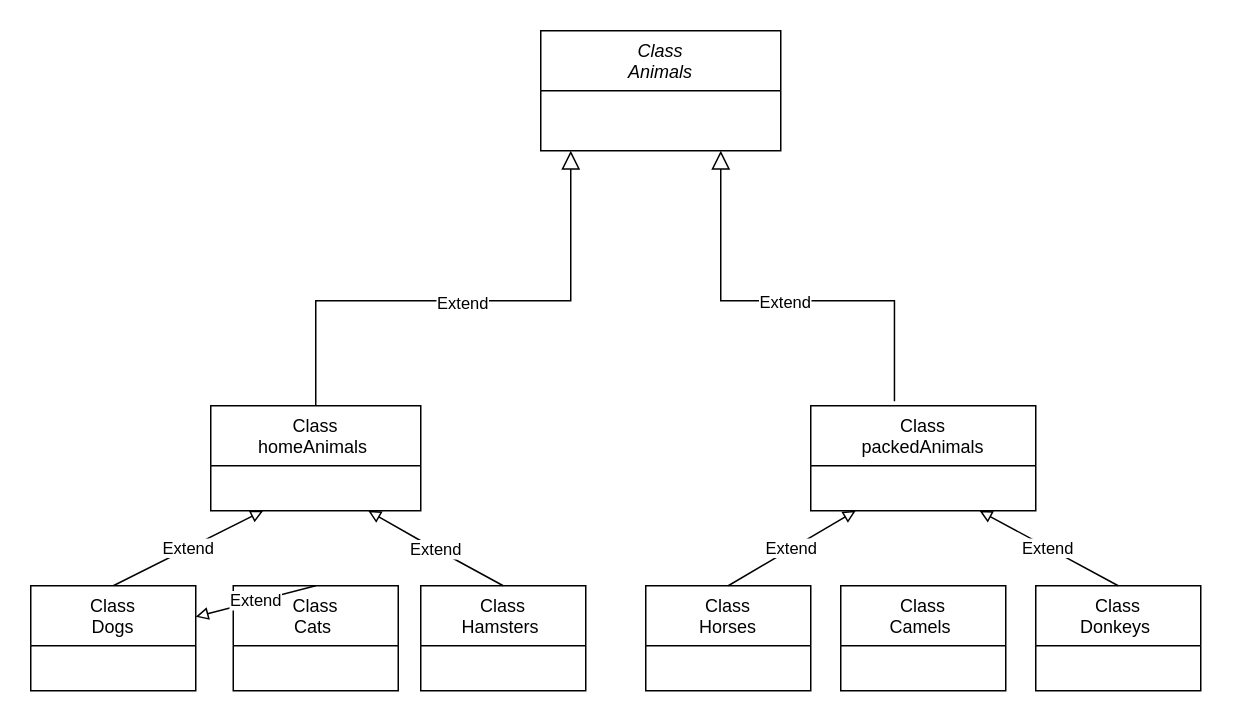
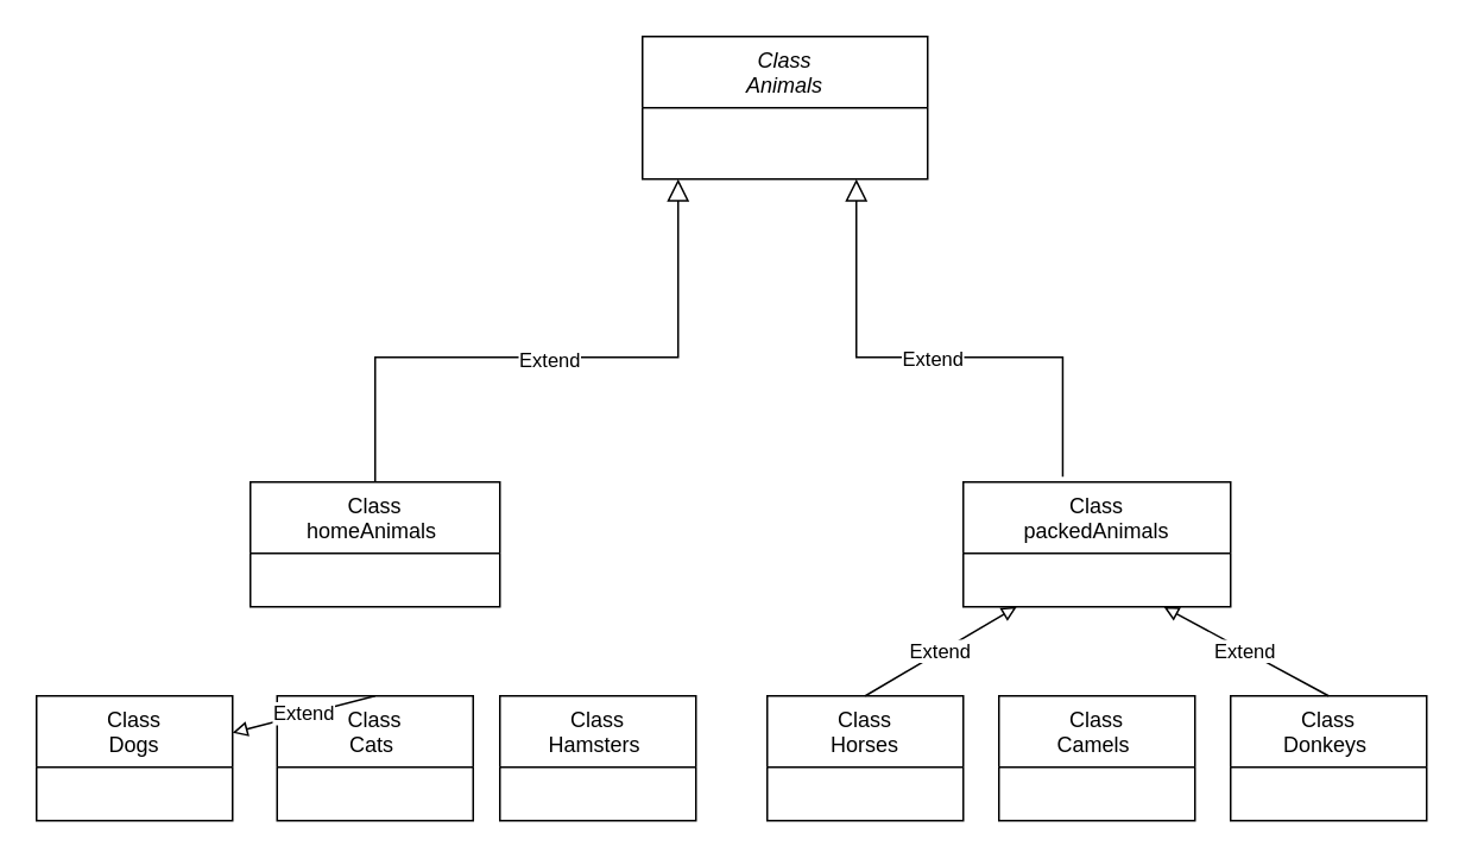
  <mxCell id="0" />
  <mxCell id="1" parent="0" />
  <mxCell id="2" value="Class &#10;Animals" style="swimlane;fontStyle=2;align=center;verticalAlign=top;childLayout=stackLayout;horizontal=1;startSize=40;horizontalStack=0;resizeParent=1;resizeLast=0;collapsible=1;marginBottom=0;rounded=0;shadow=0;strokeWidth=1;" parent="1" vertex="1"><mxGeometry x="360" y="20" width="160" height="80" as="geometry"><mxRectangle x="230" y="140" width="160" height="26" as="alternateBounds" /></mxGeometry></mxCell>
  <mxCell id="3" value="Class &#10;homeAnimals &#10;" style="swimlane;fontStyle=0;align=center;verticalAlign=top;childLayout=stackLayout;horizontal=1;startSize=40;horizontalStack=0;resizeParent=1;resizeLast=0;collapsible=1;marginBottom=0;rounded=0;shadow=0;strokeWidth=1;" parent="1" vertex="1"><mxGeometry x="140" y="270" width="140" height="70" as="geometry"><mxRectangle x="130" y="380" width="160" height="26" as="alternateBounds" /></mxGeometry></mxCell>
  <mxCell id="4" value="" style="endArrow=block;endSize=10;endFill=0;shadow=0;strokeWidth=1;rounded=0;edgeStyle=elbowEdgeStyle;elbow=vertical;" parent="1" source="3" target="2" edge="1"><mxGeometry width="160" relative="1" as="geometry"><mxPoint x="280" y="123" as="sourcePoint" /><mxPoint x="280" y="123" as="targetPoint" /><Array as="points"><mxPoint x="380" y="200" /><mxPoint x="380" y="200" /></Array></mxGeometry></mxCell>
  <mxCell id="5" value="Extend" style="edgeLabel;html=1;align=center;verticalAlign=middle;resizable=0;points=[];" vertex="1" connectable="0" parent="4"><mxGeometry x="-0.021" relative="1" as="geometry"><mxPoint x="1" y="1" as="offset" /></mxGeometry></mxCell>
  <mxCell id="6" value="Class &#10;packedAnimals" style="swimlane;fontStyle=0;align=center;verticalAlign=top;childLayout=stackLayout;horizontal=1;startSize=40;horizontalStack=0;resizeParent=1;resizeLast=0;collapsible=1;marginBottom=0;rounded=0;shadow=0;strokeWidth=1;" parent="1" vertex="1"><mxGeometry x="540" y="270" width="150" height="70" as="geometry"><mxRectangle x="340" y="380" width="170" height="26" as="alternateBounds" /></mxGeometry></mxCell>
  <mxCell id="7" value="" style="endArrow=block;endSize=10;endFill=0;shadow=0;strokeWidth=1;rounded=0;edgeStyle=elbowEdgeStyle;elbow=vertical;exitX=0.372;exitY=-0.043;exitDx=0;exitDy=0;exitPerimeter=0;entryX=0.75;entryY=1;entryDx=0;entryDy=0;" edge="1" parent="1" source="6" target="2"><mxGeometry width="160" relative="1" as="geometry"><mxPoint x="290" y="290" as="sourcePoint" /><mxPoint x="390" y="130" as="targetPoint" /><Array as="points"><mxPoint x="580" y="200" /><mxPoint x="390" y="210" /><mxPoint x="390" y="210" /></Array></mxGeometry></mxCell>
  <mxCell id="8" value="Extend" style="edgeLabel;html=1;align=center;verticalAlign=middle;resizable=0;points=[];" vertex="1" connectable="0" parent="7"><mxGeometry x="-0.011" relative="1" as="geometry"><mxPoint as="offset" /></mxGeometry></mxCell>
- <mxCell id="9" value="Extend" style="rounded=0;orthogonalLoop=1;jettySize=auto;html=1;entryX=0.25;entryY=1;entryDx=0;entryDy=0;endArrow=block;endFill=0;exitX=0.5;exitY=0;exitDx=0;exitDy=0;" edge="1" parent="1" source="10" target="3"><mxGeometry relative="1" as="geometry" /></mxCell>
  <mxCell id="10" value="Class &#10;Dogs" style="swimlane;fontStyle=0;align=center;verticalAlign=top;childLayout=stackLayout;horizontal=1;startSize=40;horizontalStack=0;resizeParent=1;resizeLast=0;collapsible=1;marginBottom=0;rounded=0;shadow=0;strokeWidth=1;" vertex="1" parent="1"><mxGeometry x="20" y="390" width="110" height="70" as="geometry"><mxRectangle x="130" y="380" width="160" height="26" as="alternateBounds" /></mxGeometry></mxCell>
  <mxCell id="11" value="Class &#10;Cats &#10;" style="swimlane;fontStyle=0;align=center;verticalAlign=top;childLayout=stackLayout;horizontal=1;startSize=40;horizontalStack=0;resizeParent=1;resizeLast=0;collapsible=1;marginBottom=0;rounded=0;shadow=0;strokeWidth=1;" vertex="1" parent="1"><mxGeometry x="155" y="390" width="110" height="70" as="geometry"><mxRectangle x="130" y="380" width="160" height="26" as="alternateBounds" /></mxGeometry></mxCell>
  <mxCell id="12" value="Class &#10;Hamsters &#10;" style="swimlane;fontStyle=0;align=center;verticalAlign=top;childLayout=stackLayout;horizontal=1;startSize=40;horizontalStack=0;resizeParent=1;resizeLast=0;collapsible=1;marginBottom=0;rounded=0;shadow=0;strokeWidth=1;" vertex="1" parent="1"><mxGeometry x="280" y="390" width="110" height="70" as="geometry"><mxRectangle x="130" y="380" width="160" height="26" as="alternateBounds" /></mxGeometry></mxCell>
  <mxCell id="13" value="Class &#10;Horses" style="swimlane;fontStyle=0;align=center;verticalAlign=top;childLayout=stackLayout;horizontal=1;startSize=40;horizontalStack=0;resizeParent=1;resizeLast=0;collapsible=1;marginBottom=0;rounded=0;shadow=0;strokeWidth=1;" vertex="1" parent="1"><mxGeometry x="430" y="390" width="110" height="70" as="geometry"><mxRectangle x="130" y="380" width="160" height="26" as="alternateBounds" /></mxGeometry></mxCell>
  <mxCell id="14" value="Class &#10;Camels &#10;" style="swimlane;fontStyle=0;align=center;verticalAlign=top;childLayout=stackLayout;horizontal=1;startSize=40;horizontalStack=0;resizeParent=1;resizeLast=0;collapsible=1;marginBottom=0;rounded=0;shadow=0;strokeWidth=1;" vertex="1" parent="1"><mxGeometry x="560" y="390" width="110" height="70" as="geometry"><mxRectangle x="130" y="380" width="160" height="26" as="alternateBounds" /></mxGeometry></mxCell>
  <mxCell id="15" value="Class &#10;Donkeys &#10;" style="swimlane;fontStyle=0;align=center;verticalAlign=top;childLayout=stackLayout;horizontal=1;startSize=40;horizontalStack=0;resizeParent=1;resizeLast=0;collapsible=1;marginBottom=0;rounded=0;shadow=0;strokeWidth=1;" vertex="1" parent="1"><mxGeometry x="690" y="390" width="110" height="70" as="geometry"><mxRectangle x="130" y="380" width="160" height="26" as="alternateBounds" /></mxGeometry></mxCell>
  <mxCell id="16" value="Extend" style="rounded=0;orthogonalLoop=1;jettySize=auto;html=1;endArrow=block;endFill=0;exitX=0.5;exitY=0;exitDx=0;exitDy=0;" edge="1" parent="1" source="11" target="10"><mxGeometry relative="1" as="geometry"><mxPoint x="167.353" y="400" as="sourcePoint" /><mxPoint x="185" y="350" as="targetPoint" /></mxGeometry></mxCell>
- <mxCell id="17" value="Extend" style="rounded=0;orthogonalLoop=1;jettySize=auto;html=1;entryX=0.75;entryY=1;entryDx=0;entryDy=0;endArrow=block;endFill=0;exitX=0.5;exitY=0;exitDx=0;exitDy=0;" edge="1" parent="1" source="12" target="3"><mxGeometry relative="1" as="geometry"><mxPoint x="220" y="400" as="sourcePoint" /><mxPoint x="220" y="350" as="targetPoint" /><Array as="points"><mxPoint x="280" y="360" /></Array></mxGeometry></mxCell>
  <mxCell id="18" value="Extend" style="rounded=0;orthogonalLoop=1;jettySize=auto;html=1;entryX=0.75;entryY=1;entryDx=0;entryDy=0;endArrow=block;endFill=0;exitX=0.5;exitY=0;exitDx=0;exitDy=0;" edge="1" parent="1" source="15" target="6"><mxGeometry relative="1" as="geometry"><mxPoint x="625" y="400" as="sourcePoint" /><mxPoint x="625" y="360" as="targetPoint" /><Array as="points" /></mxGeometry></mxCell>
  <mxCell id="19" value="Extend" style="rounded=0;orthogonalLoop=1;jettySize=auto;html=1;endArrow=block;endFill=0;exitX=0.5;exitY=0;exitDx=0;exitDy=0;" edge="1" parent="1" source="13"><mxGeometry relative="1" as="geometry"><mxPoint x="625" y="400" as="sourcePoint" /><mxPoint x="570" y="340" as="targetPoint" /><Array as="points" /></mxGeometry></mxCell>
